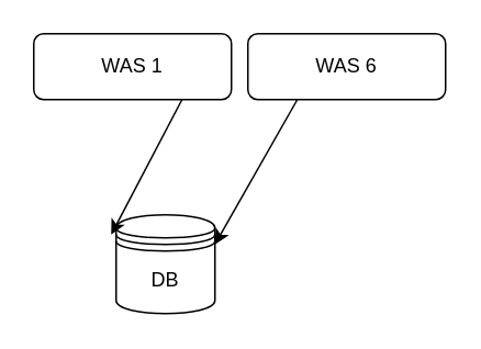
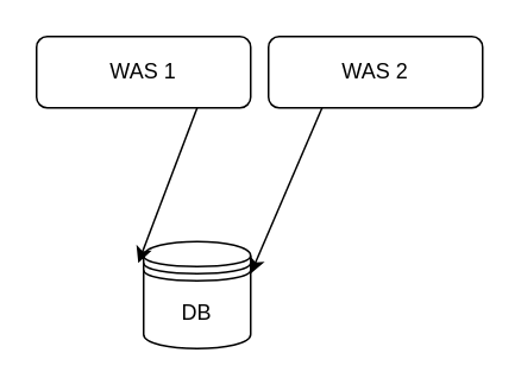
  <mxCell id="0" />
  <mxCell id="1" parent="0" />
- <mxCell id="2" value="DB" style="shape=datastore;whiteSpace=wrap;html=1;" parent="1" vertex="1"><mxGeometry x="70" y="130" width="60" height="60" as="geometry" /></mxCell>
+ <mxCell id="2" value="DB" style="shape=datastore;whiteSpace=wrap;html=1;" parent="1" vertex="1"><mxGeometry x="80" y="135" width="60" height="60" as="geometry" /></mxCell>
  <mxCell id="3" value="WAS 1" style="shape=ext;rounded=1;html=1;whiteSpace=wrap;" vertex="1" parent="1"><mxGeometry x="20" y="20" width="120" height="40" as="geometry" /></mxCell>
- <mxCell id="4" value="WAS 6" style="shape=ext;rounded=1;html=1;whiteSpace=wrap;" vertex="1" parent="1"><mxGeometry x="150" y="20" width="120" height="40" as="geometry" /></mxCell>
+ <mxCell id="4" value="WAS 2" style="shape=ext;rounded=1;html=1;whiteSpace=wrap;" vertex="1" parent="1"><mxGeometry x="150" y="20" width="120" height="40" as="geometry" /></mxCell>
  <mxCell id="5" value="" style="endArrow=classic;html=1;exitX=0.75;exitY=1;exitDx=0;exitDy=0;entryX=-0.05;entryY=0.2;entryDx=0;entryDy=0;entryPerimeter=0;" edge="1" parent="1" source="3" target="2"><mxGeometry width="50" height="50" relative="1" as="geometry"><mxPoint x="-90" y="260" as="sourcePoint" /><mxPoint x="-40" y="210" as="targetPoint" /></mxGeometry></mxCell>
  <mxCell id="6" value="" style="endArrow=classic;html=1;exitX=0.25;exitY=1;exitDx=0;exitDy=0;entryX=1;entryY=0.3;entryDx=0;entryDy=0;" edge="1" parent="1" source="4" target="2"><mxGeometry width="50" height="50" relative="1" as="geometry"><mxPoint x="10" y="70" as="sourcePoint" /><mxPoint x="77" y="152" as="targetPoint" /></mxGeometry></mxCell>
